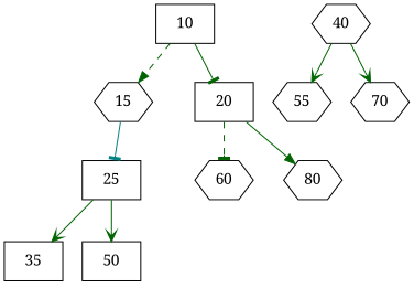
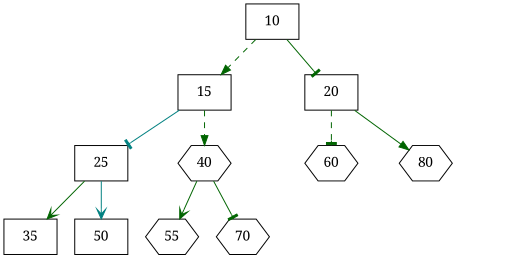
  digraph {
    fontname="Noto Serif"
    node [fontname="Noto Serif" shape=box]
    edge [arrowhead=tee arrowtail=none color=darkgreen fontname="Noto Serif" style=solid]
    n1 [label=10]
-   n2 [label=15 shape=hexagon]
+   n2 [label=15]
    n3 [label=20]
    n4 [label=25]
    n5 [label=40 shape=hexagon]
    n6 [label=60 shape=hexagon]
    n7 [label=80 shape=hexagon]
    n8 [label=35]
    n9 [label=50]
    n10 [label=55 shape=hexagon]
    n11 [label=70 shape=hexagon]
    n12 [label=59 shape=circle style=invis]
    n13 [label=58 shape=circle style=invis]
    n14 [label=79 shape=circle style=invis]
    n15 [label=78 shape=circle style=invis]
    n1 -> n2 [arrowhead=normal style=dashed]
    n1 -> n3
    n2 -> n4 [color=teal]
+   n2 -> n5 [arrowhead=normal style=dashed]
    n3 -> n6 [style=dashed]
    n3 -> n7 [arrowhead=normal]
    n4 -> n8 [arrowhead=vee]
-   n4 -> n9 [arrowhead=vee]
+   n4 -> n9 [arrowhead=vee color=teal]
    n5 -> n10 [arrowhead=vee]
-   n5 -> n11 [arrowhead=vee]
+   n5 -> n11
    n6 -> n12 [arrowhead=none style=invis color=""]
    n6 -> n13 [arrowhead=none style=invis color=""]
    n7 -> n14 [arrowhead=none style=invis color=""]
    n7 -> n15 [arrowhead=none style=invis color=""]
  }
